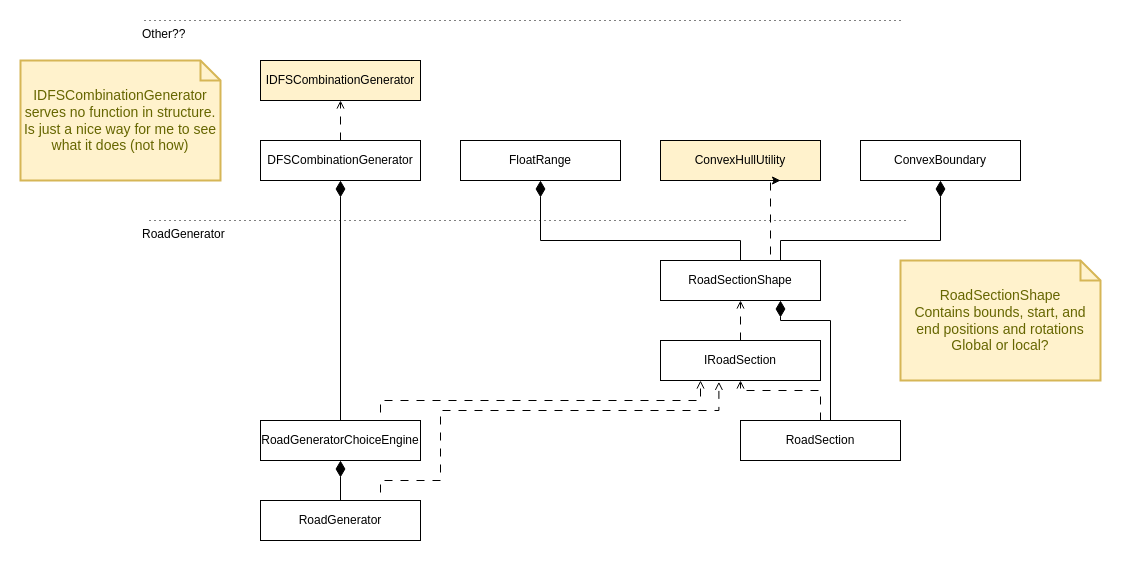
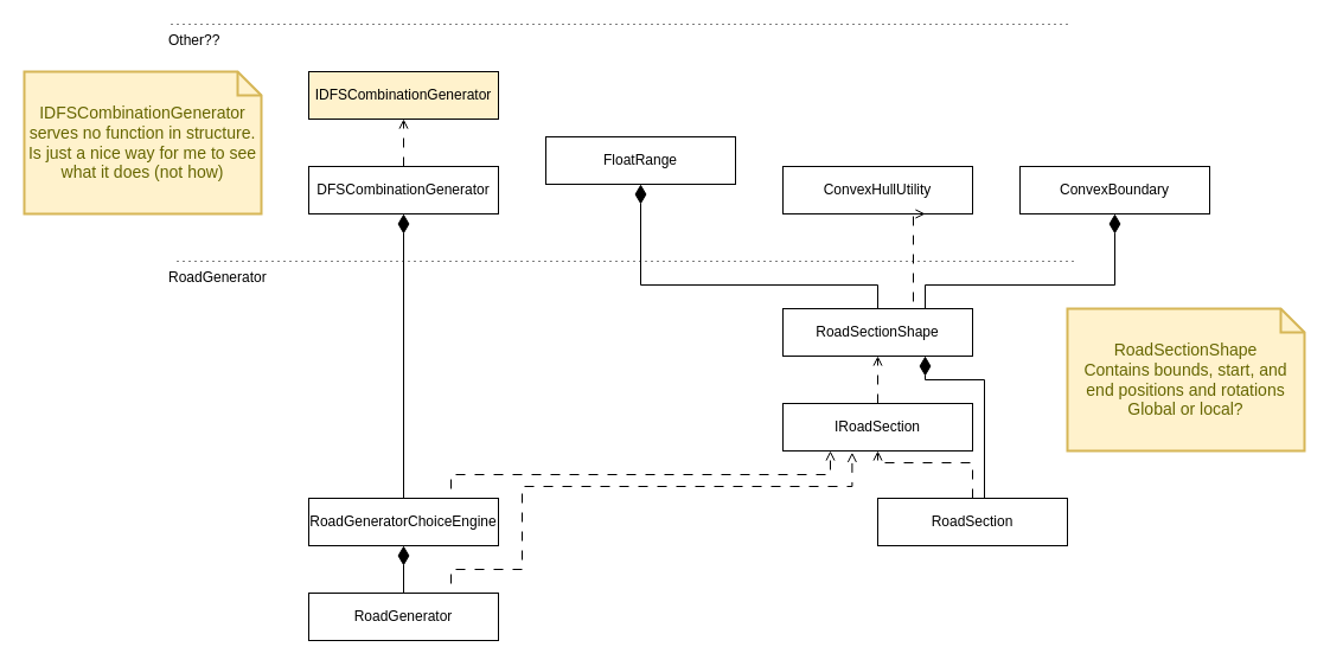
  <mxCell id="0" />
  <mxCell id="1" parent="0" />
- <mxCell id="2" value="ConvexHullUtility" style="rounded=0;whiteSpace=wrap;html=1;fillColor=#fff2cc;" parent="1" vertex="1"><mxGeometry x="660" y="140" width="160" height="40" as="geometry" /></mxCell>
+ <mxCell id="2" value="ConvexHullUtility" style="rounded=0;whiteSpace=wrap;html=1;" parent="1" vertex="1"><mxGeometry x="660" y="140" width="160" height="40" as="geometry" /></mxCell>
  <mxCell id="3" style="edgeStyle=orthogonalEdgeStyle;rounded=0;orthogonalLoop=1;jettySize=auto;html=1;exitX=0.5;exitY=0;exitDx=0;exitDy=0;entryX=0.5;entryY=1;entryDx=0;entryDy=0;dashed=1;dashPattern=8 8;endArrow=open;endFill=0;" parent="1" source="4" target="21" edge="1"><mxGeometry relative="1" as="geometry" /></mxCell>
  <mxCell id="4" value="DFSCombinationGenerator" style="rounded=0;whiteSpace=wrap;html=1;" parent="1" vertex="1"><mxGeometry x="260" y="140" width="160" height="40" as="geometry" /></mxCell>
  <mxCell id="5" style="edgeStyle=orthogonalEdgeStyle;rounded=0;orthogonalLoop=1;jettySize=auto;html=1;exitX=0.5;exitY=0;exitDx=0;exitDy=0;entryX=0.5;entryY=1;entryDx=0;entryDy=0;endArrow=diamondThin;endFill=1;endSize=14;" parent="1" source="6" target="4" edge="1"><mxGeometry relative="1" as="geometry" /></mxCell>
  <mxCell id="6" value="RoadGeneratorChoiceEngine" style="rounded=0;whiteSpace=wrap;html=1;" parent="1" vertex="1"><mxGeometry x="260" y="420" width="160" height="40" as="geometry" /></mxCell>
  <mxCell id="7" style="edgeStyle=orthogonalEdgeStyle;rounded=0;orthogonalLoop=1;jettySize=auto;html=1;exitX=0.5;exitY=0;exitDx=0;exitDy=0;entryX=0.5;entryY=1;entryDx=0;entryDy=0;dashed=1;dashPattern=8 8;endArrow=open;endFill=0;" parent="1" source="8" target="20" edge="1"><mxGeometry relative="1" as="geometry" /></mxCell>
  <mxCell id="8" value="IRoadSection" style="rounded=0;whiteSpace=wrap;html=1;" parent="1" vertex="1"><mxGeometry x="660" y="340" width="160" height="40" as="geometry" /></mxCell>
  <mxCell id="9" style="edgeStyle=orthogonalEdgeStyle;rounded=0;orthogonalLoop=1;jettySize=auto;html=1;exitX=0.5;exitY=0;exitDx=0;exitDy=0;entryX=0.5;entryY=1;entryDx=0;entryDy=0;dashed=1;dashPattern=8 8;endArrow=open;endFill=0;" parent="1" source="11" target="8" edge="1"><mxGeometry relative="1" as="geometry"><Array as="points"><mxPoint x="820" y="390" /><mxPoint x="740" y="390" /></Array></mxGeometry></mxCell>
  <mxCell id="10" style="edgeStyle=orthogonalEdgeStyle;rounded=0;orthogonalLoop=1;jettySize=auto;html=1;exitX=0.5;exitY=0;exitDx=0;exitDy=0;entryX=0.75;entryY=1;entryDx=0;entryDy=0;endArrow=diamondThin;endFill=1;endSize=14;" parent="1" source="11" target="20" edge="1"><mxGeometry relative="1" as="geometry"><Array as="points"><mxPoint x="830" y="420" /><mxPoint x="830" y="320" /><mxPoint x="780" y="320" /></Array></mxGeometry></mxCell>
  <mxCell id="11" value="RoadSection" style="rounded=0;whiteSpace=wrap;html=1;" parent="1" vertex="1"><mxGeometry x="740" y="420" width="160" height="40" as="geometry" /></mxCell>
  <mxCell id="12" style="edgeStyle=orthogonalEdgeStyle;rounded=0;orthogonalLoop=1;jettySize=auto;html=1;exitX=0.5;exitY=0;exitDx=0;exitDy=0;entryX=0.25;entryY=1;entryDx=0;entryDy=0;dashed=1;dashPattern=8 8;endArrow=open;endFill=0;" parent="1" source="6" target="8" edge="1"><mxGeometry relative="1" as="geometry"><Array as="points"><mxPoint x="380" y="420" /><mxPoint x="380" y="400" /><mxPoint x="700" y="400" /></Array></mxGeometry></mxCell>
  <mxCell id="13" style="edgeStyle=orthogonalEdgeStyle;rounded=0;orthogonalLoop=1;jettySize=auto;html=1;exitX=0.5;exitY=0;exitDx=0;exitDy=0;entryX=0.365;entryY=1.033;entryDx=0;entryDy=0;entryPerimeter=0;dashed=1;dashPattern=8 8;endArrow=open;endFill=0;" parent="1" source="15" target="8" edge="1"><mxGeometry relative="1" as="geometry"><Array as="points"><mxPoint x="380" y="500" /><mxPoint x="380" y="480" /><mxPoint x="440" y="480" /><mxPoint x="440" y="410" /><mxPoint x="718" y="410" /></Array></mxGeometry></mxCell>
  <mxCell id="14" style="edgeStyle=orthogonalEdgeStyle;rounded=0;orthogonalLoop=1;jettySize=auto;html=1;exitX=0.5;exitY=0;exitDx=0;exitDy=0;entryX=0.5;entryY=1;entryDx=0;entryDy=0;endArrow=diamondThin;endFill=1;endSize=14;" parent="1" source="15" target="6" edge="1"><mxGeometry relative="1" as="geometry" /></mxCell>
  <mxCell id="15" value="RoadGenerator" style="rounded=0;whiteSpace=wrap;html=1;" parent="1" vertex="1"><mxGeometry x="260" y="500" width="160" height="40" as="geometry" /></mxCell>
- <mxCell id="16" value="FloatRange" style="rounded=0;whiteSpace=wrap;html=1;" parent="1" vertex="1"><mxGeometry x="460" y="140" width="160" height="40" as="geometry" /></mxCell>
+ <mxCell id="16" value="FloatRange" style="rounded=0;whiteSpace=wrap;html=1;" parent="1" vertex="1"><mxGeometry x="460" y="115" width="160" height="40" as="geometry" /></mxCell>
  <mxCell id="17" style="edgeStyle=orthogonalEdgeStyle;rounded=0;orthogonalLoop=1;jettySize=auto;html=1;exitX=0.5;exitY=0;exitDx=0;exitDy=0;entryX=0.5;entryY=1;entryDx=0;entryDy=0;endArrow=diamondThin;endFill=1;endSize=14;" parent="1" source="20" target="16" edge="1"><mxGeometry relative="1" as="geometry"><Array as="points"><mxPoint x="740" y="240" /><mxPoint x="540" y="240" /></Array></mxGeometry></mxCell>
- <mxCell id="18" style="edgeStyle=orthogonalEdgeStyle;rounded=0;orthogonalLoop=1;jettySize=auto;html=1;exitX=0.75;exitY=0;exitDx=0;exitDy=0;entryX=0.75;entryY=1;entryDx=0;entryDy=0;dashed=1;dashPattern=8 8;" edge="1" parent="1" source="20" target="2"><mxGeometry relative="1" as="geometry"><Array as="points"><mxPoint x="770" y="260" /><mxPoint x="770" y="180" /></Array></mxGeometry></mxCell>
+ <mxCell id="18" style="edgeStyle=orthogonalEdgeStyle;rounded=0;orthogonalLoop=1;jettySize=auto;html=1;exitX=0.75;exitY=0;exitDx=0;exitDy=0;entryX=0.75;entryY=1;entryDx=0;entryDy=0;dashed=1;dashPattern=8 8;endArrow=open;" edge="1" parent="1" source="20" target="2"><mxGeometry relative="1" as="geometry"><Array as="points"><mxPoint x="770" y="260" /><mxPoint x="770" y="180" /></Array></mxGeometry></mxCell>
  <mxCell id="19" style="edgeStyle=orthogonalEdgeStyle;rounded=0;orthogonalLoop=1;jettySize=auto;html=1;exitX=0.75;exitY=0;exitDx=0;exitDy=0;entryX=0.5;entryY=1;entryDx=0;entryDy=0;endArrow=diamondThin;endFill=1;jumpSize=14;startSize=14;endSize=14;" edge="1" parent="1" source="20" target="28"><mxGeometry relative="1" as="geometry"><Array as="points"><mxPoint x="780" y="240" /><mxPoint x="940" y="240" /></Array></mxGeometry></mxCell>
  <mxCell id="20" value="RoadSectionShape" style="rounded=0;whiteSpace=wrap;html=1;" parent="1" vertex="1"><mxGeometry x="660" y="260" width="160" height="40" as="geometry" /></mxCell>
  <mxCell id="21" value="IDFSCombinationGenerator" style="rounded=0;whiteSpace=wrap;html=1;fillColor=#fff2cc;" parent="1" vertex="1"><mxGeometry x="260" y="60" width="160" height="40" as="geometry" /></mxCell>
  <mxCell id="22" value="" style="endArrow=none;html=1;rounded=0;dashed=1;dashPattern=1 4;" parent="1" edge="1"><mxGeometry width="50" height="50" relative="1" as="geometry"><mxPoint x="905" y="220" as="sourcePoint" /><mxPoint x="145" y="220" as="targetPoint" /></mxGeometry></mxCell>
  <mxCell id="23" value="RoadGenerator" style="text;html=1;align=left;verticalAlign=top;resizable=0;points=[];autosize=1;strokeColor=none;fillColor=none;" parent="1" vertex="1"><mxGeometry x="140" y="220" width="110" height="30" as="geometry" /></mxCell>
  <mxCell id="24" value="" style="endArrow=none;html=1;rounded=0;dashed=1;dashPattern=1 4;" parent="1" edge="1"><mxGeometry width="50" height="50" relative="1" as="geometry"><mxPoint x="900" y="20" as="sourcePoint" /><mxPoint x="140" y="20" as="targetPoint" /></mxGeometry></mxCell>
  <mxCell id="25" value="Other??" style="text;html=1;align=left;verticalAlign=top;resizable=0;points=[];autosize=1;strokeColor=none;fillColor=none;" parent="1" vertex="1"><mxGeometry x="140" y="20" width="70" height="30" as="geometry" /></mxCell>
  <mxCell id="26" value="RoadSectionShape&lt;br&gt;Contains bounds, start, and end positions and rotations&lt;br&gt;Global or local?" style="shape=note;strokeWidth=2;fontSize=14;size=20;whiteSpace=wrap;html=1;fillColor=#fff2cc;strokeColor=#d6b656;fontColor=#666600;" vertex="1" parent="1"><mxGeometry x="900" y="260" width="200" height="120" as="geometry" /></mxCell>
  <mxCell id="27" value="IDFSCombinationGenerator&lt;br&gt;serves no function in structure. Is just a nice way for me to see what it does (not how)" style="shape=note;strokeWidth=2;fontSize=14;size=20;whiteSpace=wrap;html=1;fillColor=#fff2cc;strokeColor=#d6b656;fontColor=#666600;" vertex="1" parent="1"><mxGeometry x="20" y="60" width="200" height="120" as="geometry" /></mxCell>
  <mxCell id="28" value="ConvexBoundary" style="rounded=0;whiteSpace=wrap;html=1;" vertex="1" parent="1"><mxGeometry x="860" y="140" width="160" height="40" as="geometry" /></mxCell>
